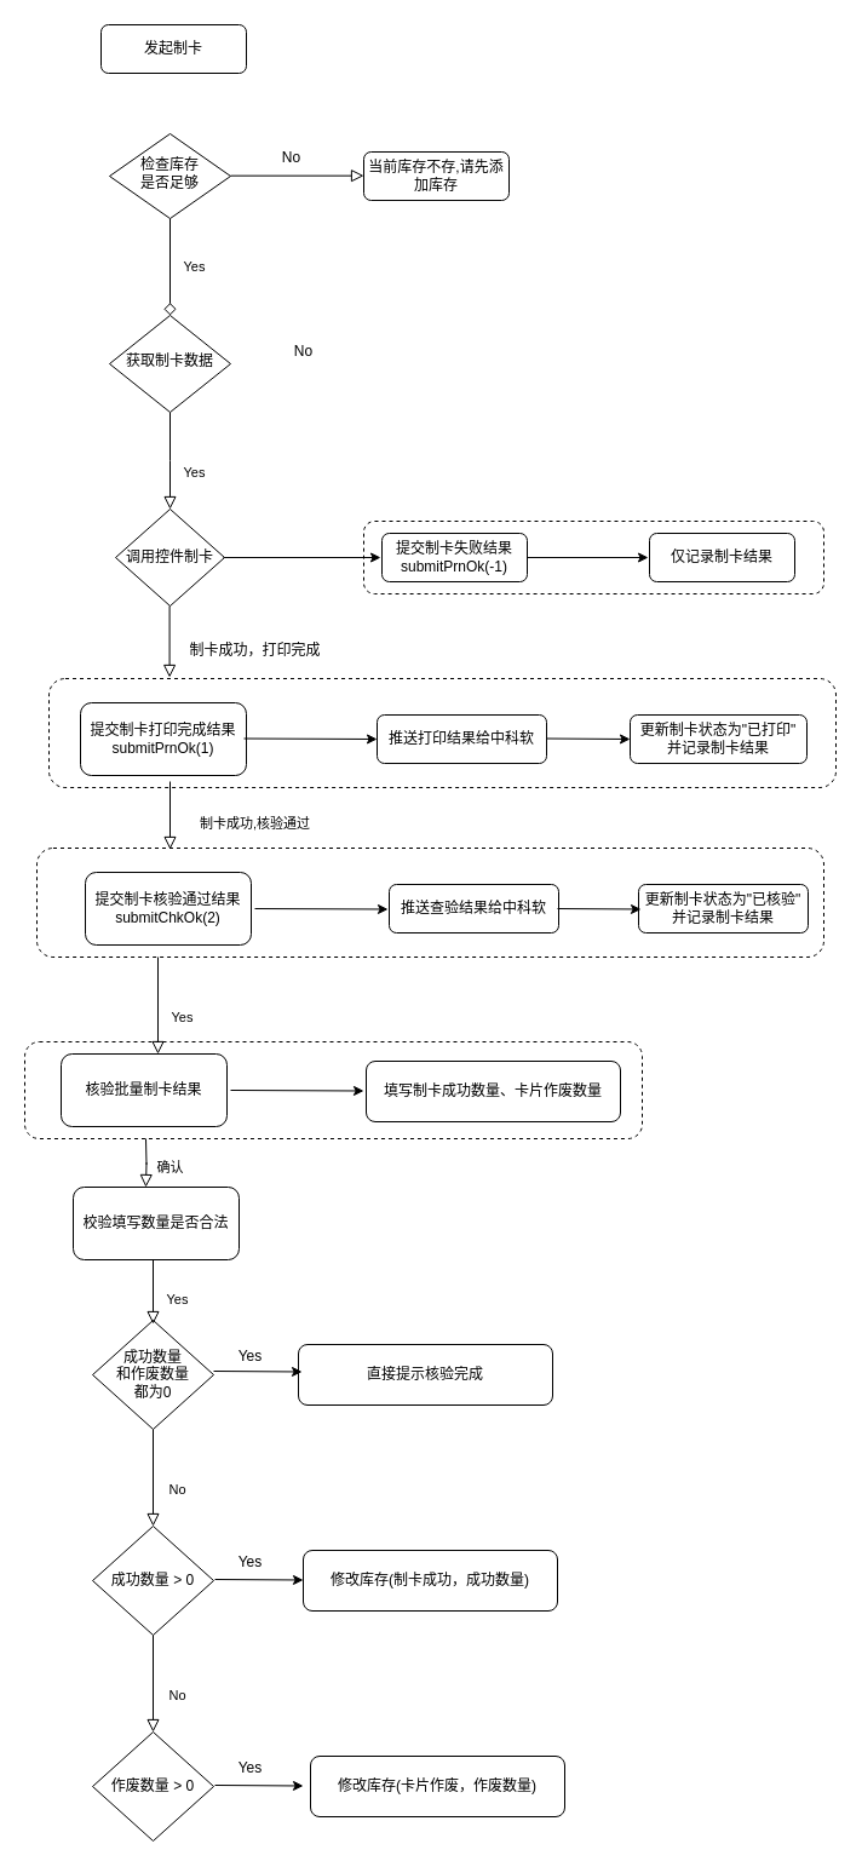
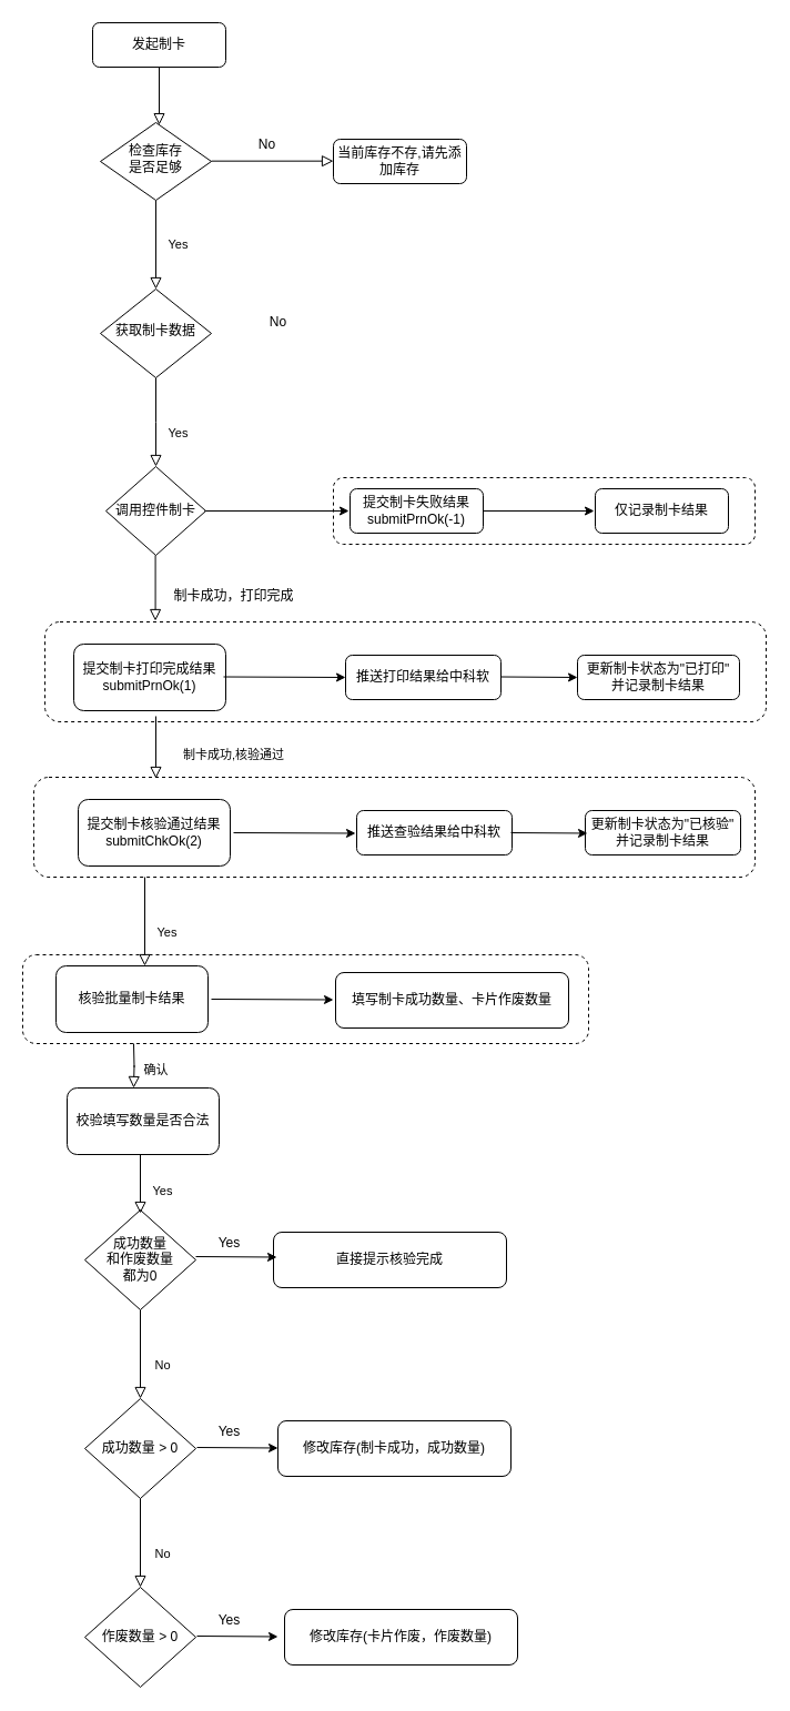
  <mxCell id="0" />
  <mxCell id="1" parent="0" />
  <mxCell id="2" value="" style="rounded=1;whiteSpace=wrap;html=1;fillColor=none;dashed=1;" parent="1" vertex="1"><mxGeometry x="300" y="430" width="380" height="60" as="geometry" /></mxCell>
  <mxCell id="3" value="" style="rounded=1;whiteSpace=wrap;html=1;fillColor=none;dashed=1;" parent="1" vertex="1"><mxGeometry x="20" y="860" width="510" height="80" as="geometry" /></mxCell>
  <mxCell id="4" value="" style="rounded=1;whiteSpace=wrap;html=1;fillColor=none;dashed=1;" parent="1" vertex="1"><mxGeometry x="40" y="560" width="650" height="90" as="geometry" /></mxCell>
+ <mxCell id="5" value="" style="rounded=0;html=1;jettySize=auto;orthogonalLoop=1;fontSize=11;endArrow=block;endFill=0;endSize=8;strokeWidth=1;shadow=0;labelBackgroundColor=none;edgeStyle=orthogonalEdgeStyle;" parent="1" source="6" target="8" edge="1"><mxGeometry relative="1" as="geometry"><Array as="points"><mxPoint x="140" y="60" /><mxPoint x="140" y="60" /></Array></mxGeometry></mxCell>
  <mxCell id="6" value="发起制卡" style="rounded=1;whiteSpace=wrap;html=1;fontSize=12;glass=0;strokeWidth=1;shadow=0;" parent="1" vertex="1"><mxGeometry x="83" y="20" width="120" height="40" as="geometry" /></mxCell>
- <mxCell id="7" value="Yes" style="rounded=0;html=1;jettySize=auto;orthogonalLoop=1;fontSize=11;endArrow=diamond;endFill=0;endSize=8;strokeWidth=1;shadow=0;labelBackgroundColor=none;edgeStyle=orthogonalEdgeStyle;" parent="1" source="8" target="11" edge="1"><mxGeometry y="20" relative="1" as="geometry"><mxPoint as="offset" /></mxGeometry></mxCell>
+ <mxCell id="7" value="Yes" style="rounded=0;html=1;jettySize=auto;orthogonalLoop=1;fontSize=11;endArrow=block;endFill=0;endSize=8;strokeWidth=1;shadow=0;labelBackgroundColor=none;edgeStyle=orthogonalEdgeStyle;" parent="1" source="8" target="11" edge="1"><mxGeometry y="20" relative="1" as="geometry"><mxPoint as="offset" /></mxGeometry></mxCell>
  <mxCell id="8" value="检查库存&lt;br&gt;是否足够" style="rhombus;whiteSpace=wrap;html=1;shadow=0;fontFamily=Helvetica;fontSize=12;align=center;strokeWidth=1;spacing=6;spacingTop=-4;" parent="1" vertex="1"><mxGeometry x="90" y="110" width="100" height="70" as="geometry" /></mxCell>
  <mxCell id="9" value="当前库存不存,请先添加库存" style="rounded=1;whiteSpace=wrap;html=1;fontSize=12;glass=0;strokeWidth=1;shadow=0;" parent="1" vertex="1"><mxGeometry x="300" y="125" width="120" height="40" as="geometry" /></mxCell>
  <mxCell id="10" value="Yes" style="rounded=0;html=1;jettySize=auto;orthogonalLoop=1;fontSize=11;endArrow=block;endFill=0;endSize=8;strokeWidth=1;shadow=0;labelBackgroundColor=none;edgeStyle=orthogonalEdgeStyle;" parent="1" source="11" edge="1"><mxGeometry x="0.25" y="20" relative="1" as="geometry"><mxPoint as="offset" /><mxPoint x="140" y="420" as="targetPoint" /></mxGeometry></mxCell>
  <mxCell id="11" value="获取制卡数据" style="rhombus;whiteSpace=wrap;html=1;shadow=0;fontFamily=Helvetica;fontSize=12;align=center;strokeWidth=1;spacing=6;spacingTop=-4;" parent="1" vertex="1"><mxGeometry x="90" y="260" width="100" height="80" as="geometry" /></mxCell>
  <mxCell id="12" value="调用控件制卡" style="rhombus;whiteSpace=wrap;html=1;" parent="1" vertex="1"><mxGeometry x="95" y="420" width="90" height="80" as="geometry" /></mxCell>
  <mxCell id="13" value="" style="endArrow=classic;html=1;" parent="1" edge="1"><mxGeometry width="50" height="50" relative="1" as="geometry"><mxPoint x="184" y="460" as="sourcePoint" /><mxPoint x="314" y="460" as="targetPoint" /></mxGeometry></mxCell>
  <mxCell id="14" value="No" style="text;html=1;align=center;verticalAlign=middle;resizable=0;points=[];autosize=1;strokeColor=none;" parent="1" vertex="1"><mxGeometry x="235" y="280" width="30" height="20" as="geometry" /></mxCell>
  <mxCell id="15" value="" style="edgeStyle=orthogonalEdgeStyle;rounded=0;html=1;jettySize=auto;orthogonalLoop=1;fontSize=11;endArrow=block;endFill=0;endSize=8;strokeWidth=1;shadow=0;labelBackgroundColor=none;" parent="1" edge="1"><mxGeometry x="0.273" y="30" relative="1" as="geometry"><mxPoint as="offset" /><mxPoint x="190" y="144.66" as="sourcePoint" /><mxPoint x="300" y="144.66" as="targetPoint" /></mxGeometry></mxCell>
  <mxCell id="16" value="No" style="text;html=1;align=center;verticalAlign=middle;resizable=0;points=[];autosize=1;strokeColor=none;" parent="1" vertex="1"><mxGeometry x="225" y="120" width="30" height="20" as="geometry" /></mxCell>
  <mxCell id="17" value="提交制卡失败结果submitPrnOk(-1)" style="rounded=1;whiteSpace=wrap;html=1;fontSize=12;glass=0;strokeWidth=1;shadow=0;" parent="1" vertex="1"><mxGeometry x="315" y="440" width="120" height="40" as="geometry" /></mxCell>
  <mxCell id="18" value="仅记录制卡结果" style="rounded=1;whiteSpace=wrap;html=1;fontSize=12;glass=0;strokeWidth=1;shadow=0;" parent="1" vertex="1"><mxGeometry x="536" y="440" width="120" height="40" as="geometry" /></mxCell>
  <mxCell id="19" value="" style="endArrow=classic;html=1;" parent="1" edge="1"><mxGeometry width="50" height="50" relative="1" as="geometry"><mxPoint x="435" y="460" as="sourcePoint" /><mxPoint x="535" y="460" as="targetPoint" /></mxGeometry></mxCell>
  <mxCell id="20" value="&lt;span style=&quot;font-size: 12px&quot;&gt;制卡成功，打印完成&lt;/span&gt;" style="rounded=0;html=1;jettySize=auto;orthogonalLoop=1;fontSize=11;endArrow=block;endFill=0;endSize=8;strokeWidth=1;shadow=0;labelBackgroundColor=none;edgeStyle=orthogonalEdgeStyle;" parent="1" edge="1"><mxGeometry x="0.25" y="70" relative="1" as="geometry"><mxPoint as="offset" /><mxPoint x="139.58" y="500" as="sourcePoint" /><mxPoint x="139.58" y="559" as="targetPoint" /></mxGeometry></mxCell>
  <mxCell id="21" value="提交制卡打印完成结果submitPrnOk(1)" style="rounded=1;whiteSpace=wrap;html=1;fontSize=12;glass=0;strokeWidth=1;shadow=0;" parent="1" vertex="1"><mxGeometry x="66" y="580" width="137" height="60" as="geometry" /></mxCell>
  <mxCell id="22" value="推送打印结果给中科软" style="rounded=1;whiteSpace=wrap;html=1;fontSize=12;glass=0;strokeWidth=1;shadow=0;" parent="1" vertex="1"><mxGeometry x="311" y="590" width="140" height="40" as="geometry" /></mxCell>
  <mxCell id="23" value="&lt;span&gt;更新制卡状态为&quot;已打印&quot;&lt;br&gt;并记录制卡结果&lt;/span&gt;" style="rounded=1;whiteSpace=wrap;html=1;fontSize=12;glass=0;strokeWidth=1;shadow=0;" parent="1" vertex="1"><mxGeometry x="520" y="590" width="146" height="40" as="geometry" /></mxCell>
  <mxCell id="24" value="" style="endArrow=classic;html=1;" parent="1" edge="1"><mxGeometry width="50" height="50" relative="1" as="geometry"><mxPoint x="201" y="609.5" as="sourcePoint" /><mxPoint x="311" y="610" as="targetPoint" /></mxGeometry></mxCell>
  <mxCell id="25" value="" style="endArrow=classic;html=1;entryX=0;entryY=0.5;entryDx=0;entryDy=0;" parent="1" target="23" edge="1"><mxGeometry width="50" height="50" relative="1" as="geometry"><mxPoint x="451" y="609.5" as="sourcePoint" /><mxPoint x="510" y="610" as="targetPoint" /></mxGeometry></mxCell>
  <mxCell id="26" value="制卡成功,核验通过" style="rounded=0;html=1;jettySize=auto;orthogonalLoop=1;fontSize=11;endArrow=block;endFill=0;endSize=8;strokeWidth=1;shadow=0;labelBackgroundColor=none;edgeStyle=orthogonalEdgeStyle;" parent="1" edge="1"><mxGeometry x="0.25" y="70" relative="1" as="geometry"><mxPoint as="offset" /><mxPoint x="140" y="701" as="targetPoint" /><mxPoint x="140" y="645" as="sourcePoint" /></mxGeometry></mxCell>
  <mxCell id="27" value="" style="rounded=1;whiteSpace=wrap;html=1;fillColor=none;dashed=1;" parent="1" vertex="1"><mxGeometry x="30" y="700" width="650" height="90" as="geometry" /></mxCell>
  <mxCell id="28" value="提交制卡核验通过结果submitChkOk(2)" style="rounded=1;whiteSpace=wrap;html=1;fontSize=12;glass=0;strokeWidth=1;shadow=0;" parent="1" vertex="1"><mxGeometry x="70" y="720" width="137" height="60" as="geometry" /></mxCell>
  <mxCell id="29" value="推送查验结果给中科软" style="rounded=1;whiteSpace=wrap;html=1;fontSize=12;glass=0;strokeWidth=1;shadow=0;" parent="1" vertex="1"><mxGeometry x="321" y="730" width="140" height="40" as="geometry" /></mxCell>
  <mxCell id="30" value="更新制卡状态为&quot;已核验&quot;&lt;br&gt;并记录制卡结果" style="rounded=1;whiteSpace=wrap;html=1;fontSize=12;glass=0;strokeWidth=1;shadow=0;" parent="1" vertex="1"><mxGeometry x="527" y="730" width="140" height="40" as="geometry" /></mxCell>
  <mxCell id="31" value="" style="endArrow=classic;html=1;" parent="1" edge="1"><mxGeometry width="50" height="50" relative="1" as="geometry"><mxPoint x="210" y="750" as="sourcePoint" /><mxPoint x="320" y="750.5" as="targetPoint" /></mxGeometry></mxCell>
  <mxCell id="32" value="" style="endArrow=classic;html=1;entryX=0;entryY=0.5;entryDx=0;entryDy=0;" parent="1" edge="1"><mxGeometry width="50" height="50" relative="1" as="geometry"><mxPoint x="460" y="750" as="sourcePoint" /><mxPoint x="529" y="750.5" as="targetPoint" /></mxGeometry></mxCell>
  <mxCell id="33" value="Yes" style="rounded=0;html=1;jettySize=auto;orthogonalLoop=1;fontSize=11;endArrow=block;endFill=0;endSize=8;strokeWidth=1;shadow=0;labelBackgroundColor=none;edgeStyle=orthogonalEdgeStyle;" parent="1" edge="1"><mxGeometry x="0.25" y="20" relative="1" as="geometry"><mxPoint as="offset" /><mxPoint x="130" y="870" as="targetPoint" /><mxPoint x="130" y="790" as="sourcePoint" /></mxGeometry></mxCell>
  <mxCell id="34" value="核验批量制卡结果" style="rounded=1;whiteSpace=wrap;html=1;fontSize=12;glass=0;strokeWidth=1;shadow=0;" parent="1" vertex="1"><mxGeometry x="50" y="870" width="137" height="60" as="geometry" /></mxCell>
  <mxCell id="35" value="填写制卡成功数量、卡片作废数量" style="rounded=1;whiteSpace=wrap;html=1;fontSize=12;glass=0;strokeWidth=1;shadow=0;" parent="1" vertex="1"><mxGeometry x="302" y="876" width="210" height="50" as="geometry" /></mxCell>
  <mxCell id="36" value="" style="endArrow=classic;html=1;" parent="1" edge="1"><mxGeometry width="50" height="50" relative="1" as="geometry"><mxPoint x="190" y="900" as="sourcePoint" /><mxPoint x="300" y="900.5" as="targetPoint" /></mxGeometry></mxCell>
  <mxCell id="37" value="校验填写数量是否合法" style="rounded=1;whiteSpace=wrap;html=1;fontSize=12;glass=0;strokeWidth=1;shadow=0;" parent="1" vertex="1"><mxGeometry x="60" y="980" width="137" height="60" as="geometry" /></mxCell>
  <mxCell id="38" value="确认" style="rounded=0;html=1;jettySize=auto;orthogonalLoop=1;fontSize=11;endArrow=block;endFill=0;endSize=8;strokeWidth=1;shadow=0;labelBackgroundColor=none;edgeStyle=orthogonalEdgeStyle;" parent="1" edge="1"><mxGeometry x="0.25" y="20" relative="1" as="geometry"><mxPoint as="offset" /><mxPoint x="120" y="980" as="targetPoint" /><mxPoint x="120" y="940" as="sourcePoint" /></mxGeometry></mxCell>
  <mxCell id="39" value="成功数量&lt;br&gt;和作废数量&lt;br&gt;都为0" style="rhombus;whiteSpace=wrap;html=1;" parent="1" vertex="1"><mxGeometry x="76" y="1090" width="100" height="90" as="geometry" /></mxCell>
  <mxCell id="40" value="直接提示核验完成" style="rounded=1;whiteSpace=wrap;html=1;fontSize=12;glass=0;strokeWidth=1;shadow=0;" parent="1" vertex="1"><mxGeometry x="246" y="1110" width="210" height="50" as="geometry" /></mxCell>
  <mxCell id="41" value="No" style="rounded=0;html=1;jettySize=auto;orthogonalLoop=1;fontSize=11;endArrow=block;endFill=0;endSize=8;strokeWidth=1;shadow=0;labelBackgroundColor=none;edgeStyle=orthogonalEdgeStyle;" parent="1" edge="1"><mxGeometry x="0.25" y="20" relative="1" as="geometry"><mxPoint as="offset" /><mxPoint x="126" y="1260" as="targetPoint" /><mxPoint x="126" y="1180" as="sourcePoint" /></mxGeometry></mxCell>
  <mxCell id="42" value="成功数量 &amp;gt; 0" style="rhombus;whiteSpace=wrap;html=1;" parent="1" vertex="1"><mxGeometry x="76" y="1260" width="100" height="90" as="geometry" /></mxCell>
  <mxCell id="43" value="修改库存(制卡成功，成功数量)" style="rounded=1;whiteSpace=wrap;html=1;fontSize=12;glass=0;strokeWidth=1;shadow=0;" parent="1" vertex="1"><mxGeometry x="250" y="1280" width="210" height="50" as="geometry" /></mxCell>
  <mxCell id="44" value="作废数量 &amp;gt; 0" style="rhombus;whiteSpace=wrap;html=1;" parent="1" vertex="1"><mxGeometry x="76" y="1430" width="100" height="90" as="geometry" /></mxCell>
  <mxCell id="45" value="修改库存(卡片作废，作废数量)" style="rounded=1;whiteSpace=wrap;html=1;fontSize=12;glass=0;strokeWidth=1;shadow=0;" parent="1" vertex="1"><mxGeometry x="256" y="1450" width="210" height="50" as="geometry" /></mxCell>
  <mxCell id="46" value="No" style="rounded=0;html=1;jettySize=auto;orthogonalLoop=1;fontSize=11;endArrow=block;endFill=0;endSize=8;strokeWidth=1;shadow=0;labelBackgroundColor=none;edgeStyle=orthogonalEdgeStyle;" parent="1" edge="1"><mxGeometry x="0.25" y="20" relative="1" as="geometry"><mxPoint as="offset" /><mxPoint x="126" y="1430" as="targetPoint" /><mxPoint x="126" y="1350" as="sourcePoint" /></mxGeometry></mxCell>
  <mxCell id="47" value="Yes" style="rounded=0;html=1;jettySize=auto;orthogonalLoop=1;fontSize=11;endArrow=block;endFill=0;endSize=8;strokeWidth=1;shadow=0;labelBackgroundColor=none;edgeStyle=orthogonalEdgeStyle;" parent="1" edge="1"><mxGeometry x="0.25" y="20" relative="1" as="geometry"><mxPoint as="offset" /><mxPoint x="126" y="1093" as="targetPoint" /><mxPoint x="126" y="1040" as="sourcePoint" /></mxGeometry></mxCell>
  <mxCell id="48" value="" style="endArrow=classic;html=1;" parent="1" edge="1"><mxGeometry width="50" height="50" relative="1" as="geometry"><mxPoint x="177" y="1304" as="sourcePoint" /><mxPoint x="250" y="1304.5" as="targetPoint" /></mxGeometry></mxCell>
  <mxCell id="49" value="Yes" style="text;html=1;align=center;verticalAlign=middle;resizable=0;points=[];autosize=1;" parent="1" vertex="1"><mxGeometry x="191" y="1280" width="30" height="20" as="geometry" /></mxCell>
  <mxCell id="50" value="" style="endArrow=classic;html=1;" parent="1" edge="1"><mxGeometry width="50" height="50" relative="1" as="geometry"><mxPoint x="176" y="1132" as="sourcePoint" /><mxPoint x="249" y="1132.5" as="targetPoint" /></mxGeometry></mxCell>
  <mxCell id="51" value="Yes" style="text;html=1;align=center;verticalAlign=middle;resizable=0;points=[];autosize=1;" parent="1" vertex="1"><mxGeometry x="191" y="1110" width="30" height="20" as="geometry" /></mxCell>
  <mxCell id="52" value="" style="endArrow=classic;html=1;" parent="1" edge="1"><mxGeometry width="50" height="50" relative="1" as="geometry"><mxPoint x="177" y="1474" as="sourcePoint" /><mxPoint x="250" y="1474.5" as="targetPoint" /></mxGeometry></mxCell>
  <mxCell id="53" value="Yes" style="text;html=1;align=center;verticalAlign=middle;resizable=0;points=[];autosize=1;" parent="1" vertex="1"><mxGeometry x="191" y="1450" width="30" height="20" as="geometry" /></mxCell>
